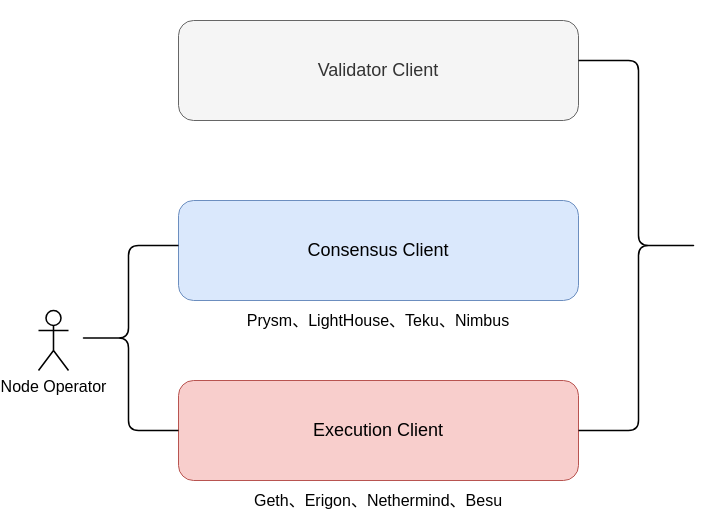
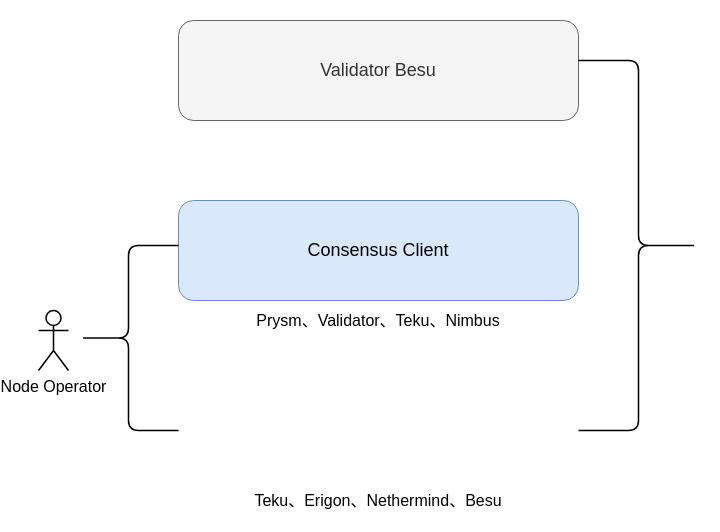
  <mxCell id="0" />
  <mxCell id="1" parent="0" />
- <mxCell id="2" value="&lt;font style=&quot;font-size: 18px;&quot;&gt;Execution Client&lt;/font&gt;" style="rounded=1;whiteSpace=wrap;html=1;fillColor=#f8cecc;strokeColor=#b85450;" vertex="1" parent="1"><mxGeometry x="160" y="380" width="400" height="100" as="geometry" /></mxCell>
  <mxCell id="3" value="&lt;font style=&quot;font-size: 18px;&quot;&gt;Consensus Client&lt;/font&gt;" style="rounded=1;whiteSpace=wrap;html=1;fillColor=#dae8fc;strokeColor=#6c8ebf;" vertex="1" parent="1"><mxGeometry x="160" y="200" width="400" height="100" as="geometry" /></mxCell>
- <mxCell id="4" value="&lt;font style=&quot;font-size: 18px;&quot;&gt;Validator Client&lt;/font&gt;" style="rounded=1;whiteSpace=wrap;html=1;fillColor=#f5f5f5;fontColor=#333333;strokeColor=#666666;" vertex="1" parent="1"><mxGeometry x="160" y="20" width="400" height="100" as="geometry" /></mxCell>
- <mxCell id="5" value="&lt;font style=&quot;font-size: 16px;&quot;&gt;Geth、Erigon、Nethermind、Besu&lt;/font&gt;" style="text;html=1;strokeColor=none;fillColor=none;align=center;verticalAlign=middle;whiteSpace=wrap;rounded=0;fontSize=18;" vertex="1" parent="1"><mxGeometry x="210" y="490" width="300" height="20" as="geometry" /></mxCell>
- <mxCell id="6" value="&lt;span style=&quot;font-size: 16px;&quot;&gt;Prysm、LightHouse、Teku、Nimbus&lt;/span&gt;" style="text;html=1;strokeColor=none;fillColor=none;align=center;verticalAlign=middle;whiteSpace=wrap;rounded=0;fontSize=18;" vertex="1" parent="1"><mxGeometry x="210" y="310" width="300" height="20" as="geometry" /></mxCell>
+ <mxCell id="4" value="&lt;font style=&quot;font-size: 18px;&quot;&gt;Validator Besu&lt;/font&gt;" style="rounded=1;whiteSpace=wrap;html=1;fillColor=#f5f5f5;fontColor=#333333;strokeColor=#666666;" vertex="1" parent="1"><mxGeometry x="160" y="20" width="400" height="100" as="geometry" /></mxCell>
+ <mxCell id="5" value="&lt;font style=&quot;font-size: 16px;&quot;&gt;Teku、Erigon、Nethermind、Besu&lt;/font&gt;" style="text;html=1;strokeColor=none;fillColor=none;align=center;verticalAlign=middle;whiteSpace=wrap;rounded=0;fontSize=18;" vertex="1" parent="1"><mxGeometry x="210" y="490" width="300" height="20" as="geometry" /></mxCell>
+ <mxCell id="6" value="&lt;span style=&quot;font-size: 16px;&quot;&gt;Prysm、Validator、Teku、Nimbus&lt;/span&gt;" style="text;html=1;strokeColor=none;fillColor=none;align=center;verticalAlign=middle;whiteSpace=wrap;rounded=0;fontSize=18;" vertex="1" parent="1"><mxGeometry x="210" y="310" width="300" height="20" as="geometry" /></mxCell>
  <mxCell id="7" value="Node Operator" style="shape=umlActor;verticalLabelPosition=bottom;verticalAlign=top;html=1;outlineConnect=0;fontSize=16;strokeWidth=1.54;" vertex="1" parent="1"><mxGeometry x="20" y="310" width="30" height="60" as="geometry" /></mxCell>
  <mxCell id="8" value="" style="shape=curlyBracket;whiteSpace=wrap;html=1;rounded=1;fontSize=16;strokeWidth=1.5;" vertex="1" parent="1"><mxGeometry x="60" y="245" width="100" height="185" as="geometry" /></mxCell>
  <mxCell id="9" value="" style="shape=curlyBracket;whiteSpace=wrap;html=1;rounded=1;flipH=1;strokeWidth=1.5;fontSize=16;" vertex="1" parent="1"><mxGeometry x="560" y="60" width="120" height="370" as="geometry" /></mxCell>
